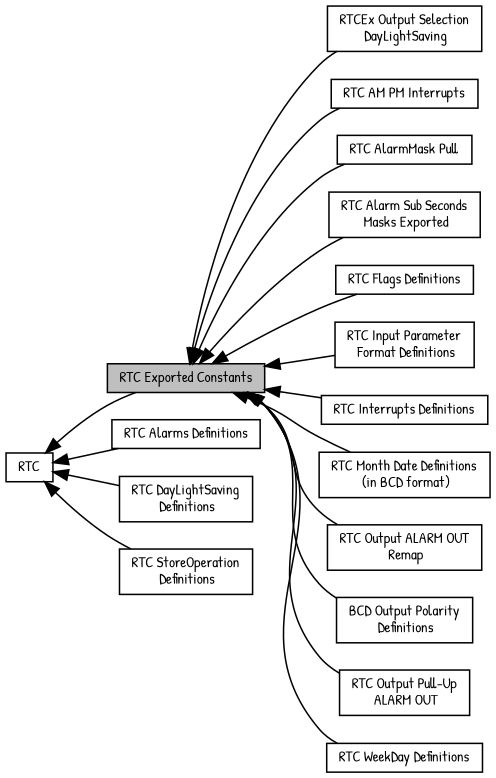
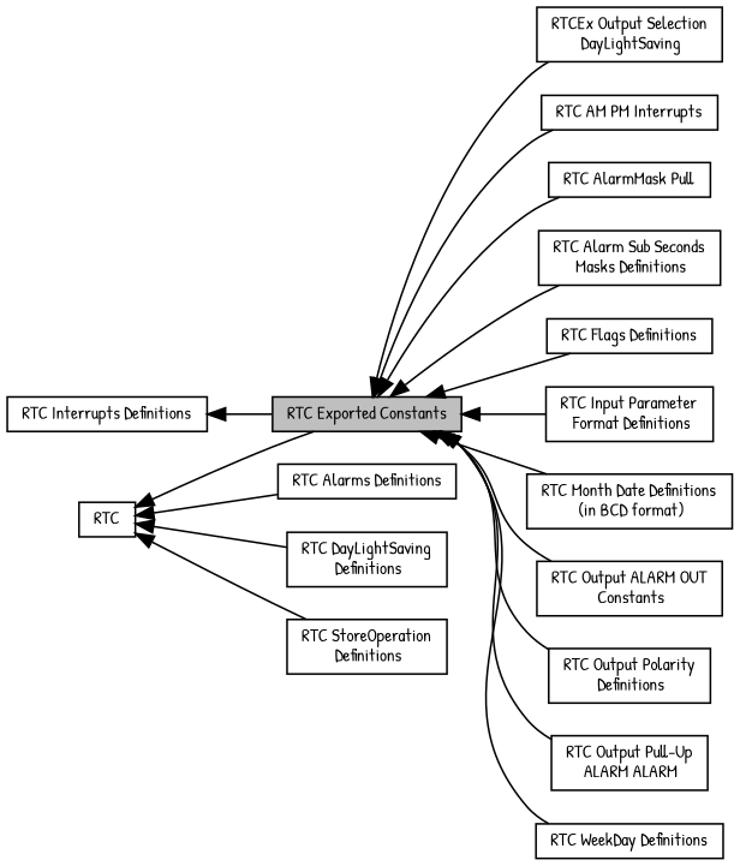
  digraph {
    fontname="Patrick Hand"
    rankdir=LR
    node [color=black fillcolor=white fontname="Patrick Hand" fontsize=10 shape=box style=filled]
    edge [dir=back fontname="Patrick Hand" fontsize=10 labelfontname=Helvetica labelfontsize=10 shape=plaintext style=solid]
    n1 [height=0.2 label=RTC width=0.4]
    n2 [fillcolor=grey75 fontcolor=black height=0.2 label="RTC Exported Constants" width=0.4]
    n3 [height=0.2 label="RTC Alarms Definitions" width=0.4]
    n4 [height=0.2 label="RTC DayLightSaving\l Definitions" width=0.4]
    n5 [height=0.2 label="RTC StoreOperation\l Definitions" width=0.4]
    n6 [height=0.2 label="RTCEx Output Selection\l DayLightSaving" width=0.4]
    n7 [height=0.2 label="RTC AM PM Interrupts" width=0.4]
    n8 [height=0.2 label="RTC AlarmMask Pull" width=0.4]
-   n9 [height=0.2 label="RTC Alarm Sub Seconds\l Masks Exported" width=0.4]
+   n9 [height=0.2 label="RTC Alarm Sub Seconds\l Masks Definitions" width=0.4]
    n10 [height=0.2 label="RTC Flags Definitions" width=0.4]
    n11 [height=0.2 label="RTC Input Parameter\l Format Definitions" width=0.4]
    n12 [height=0.2 label="RTC Interrupts Definitions" width=0.4]
    n13 [height=0.2 label="RTC Month Date Definitions\l (in BCD format)" width=0.4]
-   n14 [height=0.2 label="RTC Output ALARM OUT\l Remap" width=0.4]
-   n15 [height=0.2 label="BCD Output Polarity\l Definitions" width=0.4]
-   n16 [height=0.2 label="RTC Output Pull-Up\l ALARM OUT" width=0.4]
+   n14 [height=0.2 label="RTC Output ALARM OUT\l Constants" width=0.4]
+   n15 [height=0.2 label="RTC Output Polarity\l Definitions" width=0.4]
+   n16 [height=0.2 label="RTC Output Pull-Up\l ALARM ALARM" width=0.4]
    n17 [height=0.2 label="RTC WeekDay Definitions" width=0.4]
    n1 -> n2
    n1 -> n3
    n1 -> n4
    n1 -> n5
    n2 -> n6
    n2 -> n7
    n2 -> n8
    n2 -> n9
    n2 -> n10
    n2 -> n11
-   n2 -> n12
+   n12 -> n2
    n2 -> n13
    n2 -> n14
    n2 -> n15
    n2 -> n16
    n2 -> n17
  }
